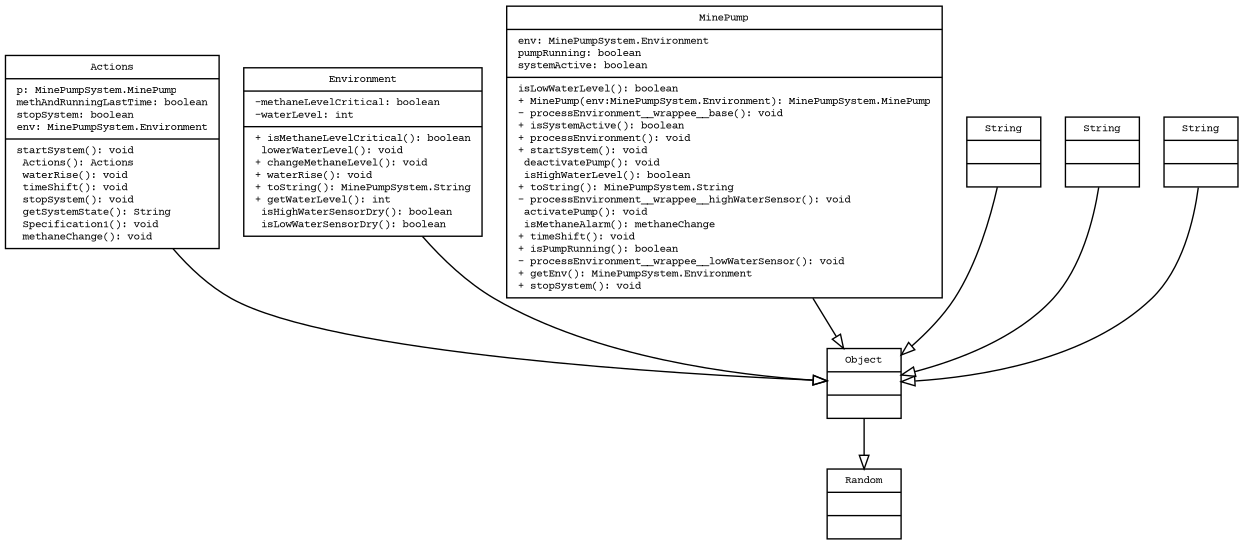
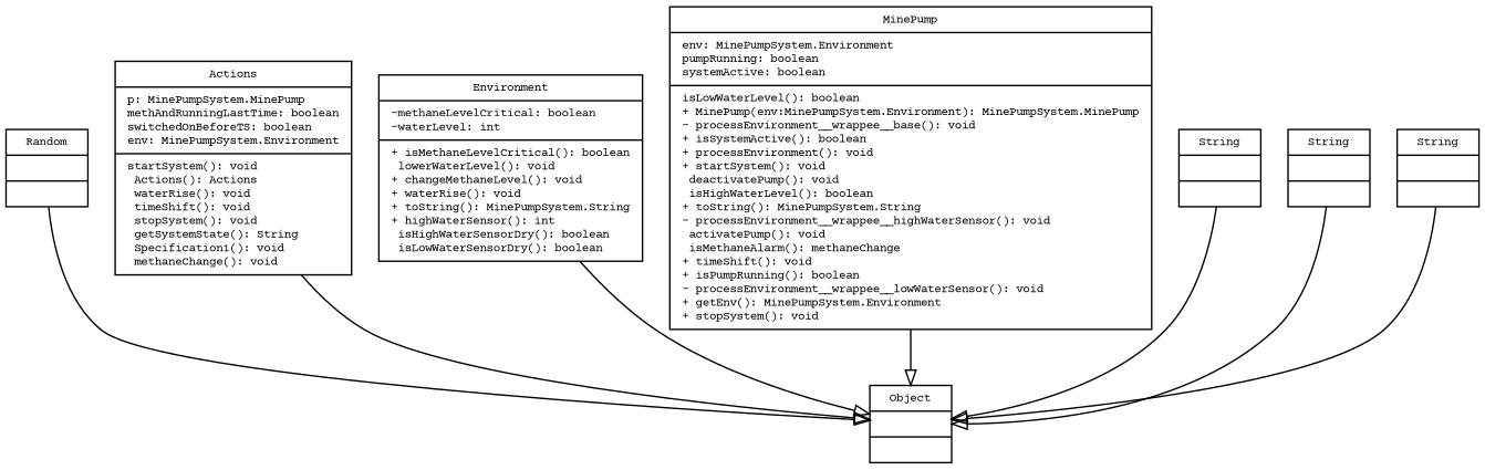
  digraph {
    fontname="Courier Prime"
    fontsize=8
    node [fontname="Courier Prime" fontsize=8 shape=record]
    edge [arrowhead=empty arrowtail=none fontname="Courier Prime" fontsize=8 style=solid]
    n1 [label="{Random||}"]
    n2 [label="{Object||}"]
-   n3 [label="{Actions|p: MinePumpSystem.MinePump\lmethAndRunningLastTime: boolean\lstopSystem: boolean\lenv: MinePumpSystem.Environment\l| startSystem(): void\l Actions(): Actions\l waterRise(): void\l timeShift(): void\l stopSystem(): void\l getSystemState(): String\l Specification1(): void\l methaneChange(): void\l}"]
-   n4 [label="{Environment|-methaneLevelCritical: boolean\l-waterLevel: int\l|+ isMethaneLevelCritical(): boolean\l lowerWaterLevel(): void\l+ changeMethaneLevel(): void\l+ waterRise(): void\l+ toString(): MinePumpSystem.String\l+ getWaterLevel(): int\l isHighWaterSensorDry(): boolean\l isLowWaterSensorDry(): boolean\l}"]
+   n3 [label="{Actions|p: MinePumpSystem.MinePump\lmethAndRunningLastTime: boolean\lswitchedOnBeforeTS: boolean\lenv: MinePumpSystem.Environment\l| startSystem(): void\l Actions(): Actions\l waterRise(): void\l timeShift(): void\l stopSystem(): void\l getSystemState(): String\l Specification1(): void\l methaneChange(): void\l}"]
+   n4 [label="{Environment|-methaneLevelCritical: boolean\l-waterLevel: int\l|+ isMethaneLevelCritical(): boolean\l lowerWaterLevel(): void\l+ changeMethaneLevel(): void\l+ waterRise(): void\l+ toString(): MinePumpSystem.String\l+ highWaterSensor(): int\l isHighWaterSensorDry(): boolean\l isLowWaterSensorDry(): boolean\l}"]
    n5 [label="{MinePump|env: MinePumpSystem.Environment\lpumpRunning: boolean\lsystemActive: boolean\l| isLowWaterLevel(): boolean\l+ MinePump(env:MinePumpSystem.Environment): MinePumpSystem.MinePump\l- processEnvironment__wrappee__base(): void\l+ isSystemActive(): boolean\l+ processEnvironment(): void\l+ startSystem(): void\l deactivatePump(): void\l isHighWaterLevel(): boolean\l+ toString(): MinePumpSystem.String\l- processEnvironment__wrappee__highWaterSensor(): void\l activatePump(): void\l isMethaneAlarm(): methaneChange\l+ timeShift(): void\l+ isPumpRunning(): boolean\l- processEnvironment__wrappee__lowWaterSensor(): void\l+ getEnv(): MinePumpSystem.Environment\l+ stopSystem(): void\l}"]
    n6 [label="{String||}"]
    n7 [label="{String||}"]
    n8 [label="{String||}"]
-   n2 -> n1
+   n1 -> n2
    n3 -> n2
    n4 -> n2
    n5 -> n2
    n6 -> n2
    n7 -> n2
    n8 -> n2
  }
